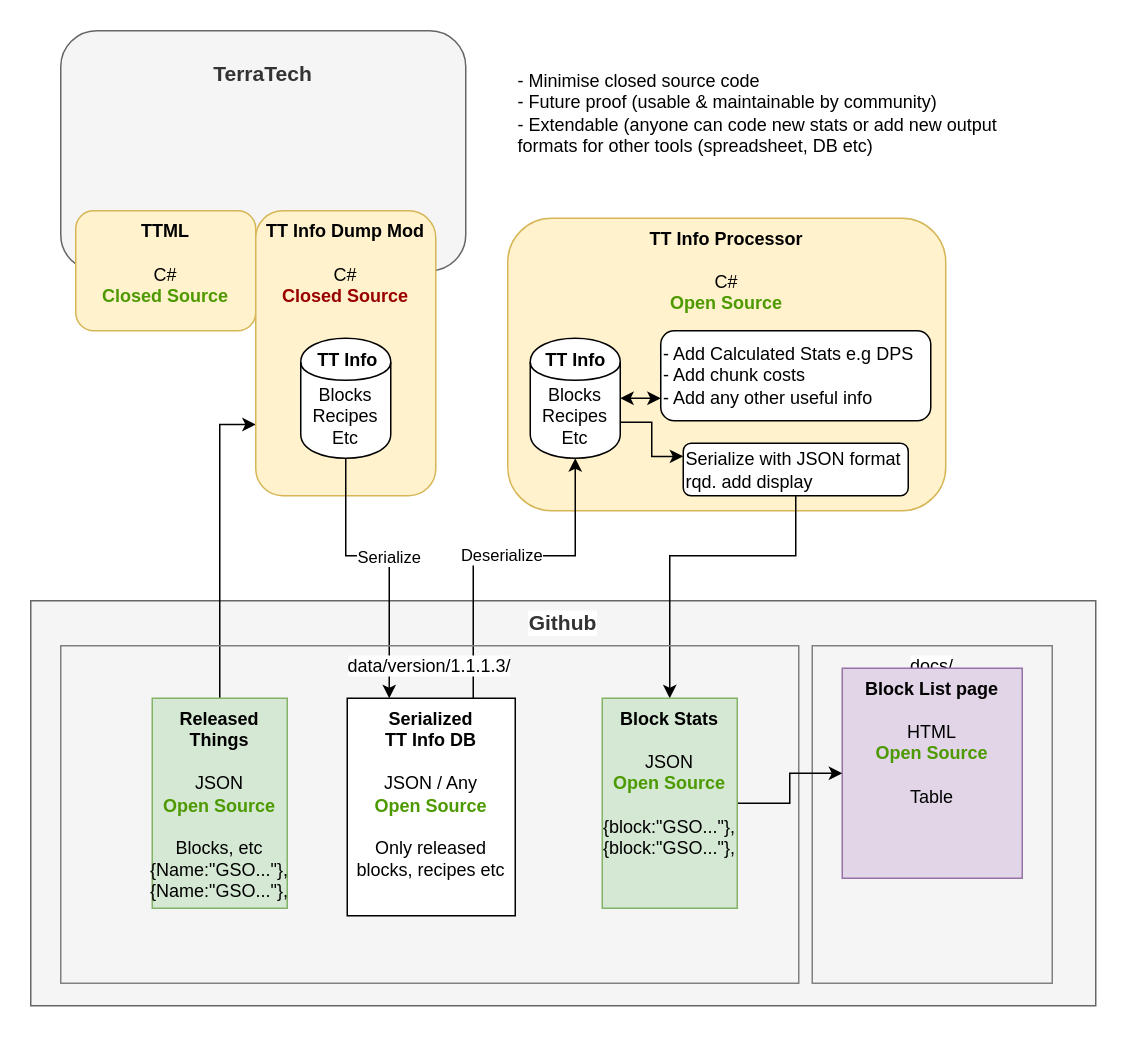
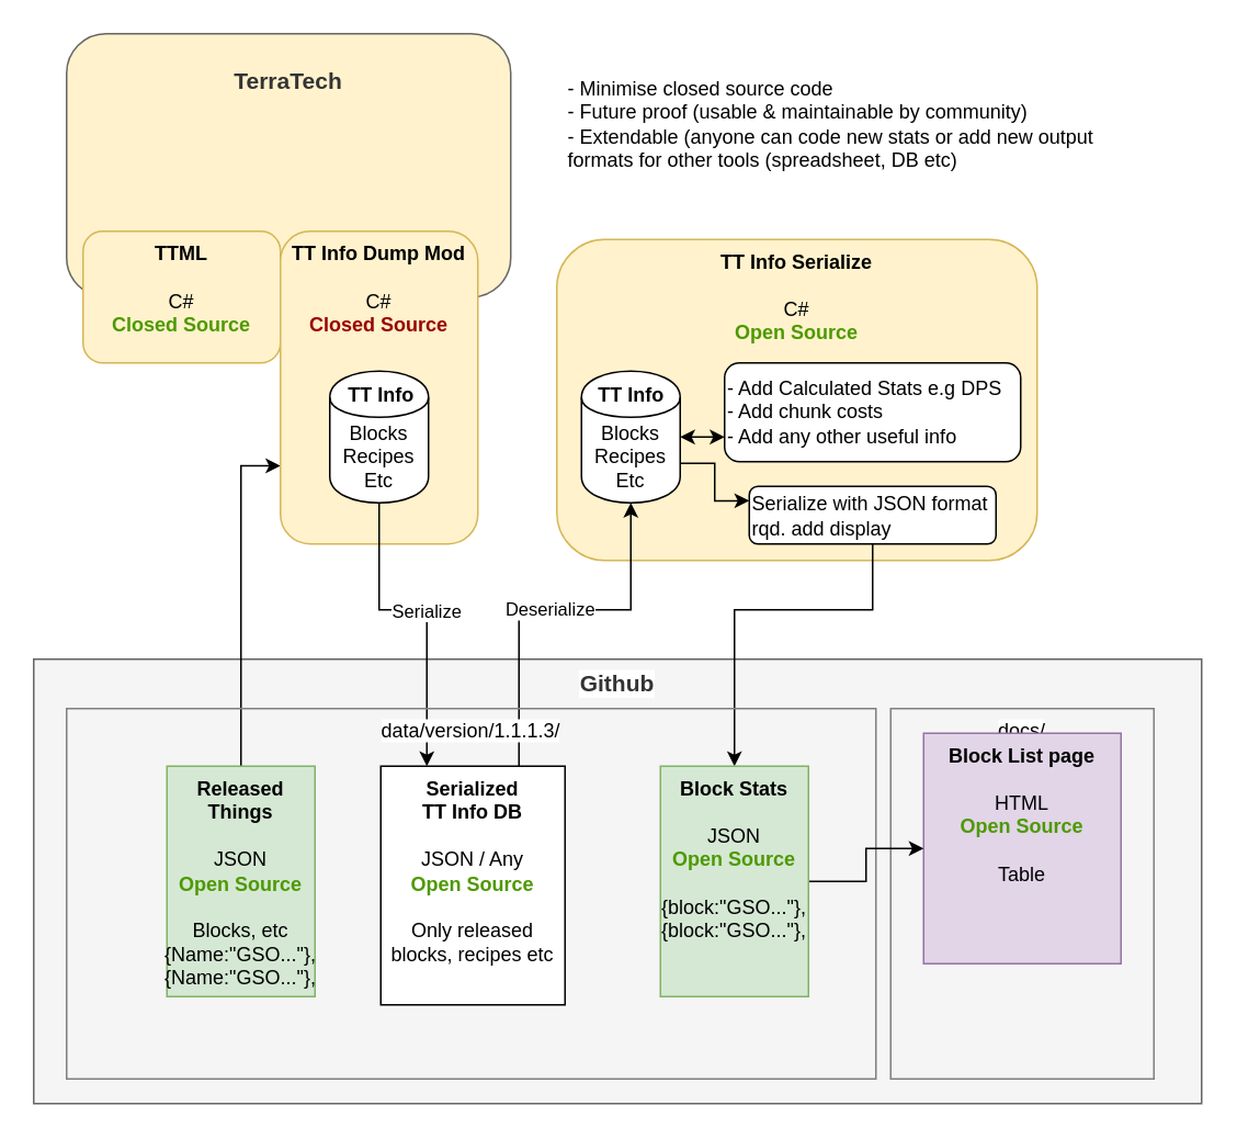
  <mxCell id="0" />
  <mxCell id="1" parent="0" />
  <mxCell id="2" value="&lt;b&gt;&lt;font style=&quot;font-size: 14px&quot;&gt;Github&lt;/font&gt;&lt;/b&gt;" style="rounded=0;whiteSpace=wrap;html=1;labelBackgroundColor=#ffffff;strokeColor=#666666;fillColor=#f5f5f5;align=center;fontColor=#333333;verticalAlign=top;" vertex="1" parent="1"><mxGeometry x="20" y="400" width="710" height="270" as="geometry" /></mxCell>
- <mxCell id="3" value="&lt;h3&gt;TerraTech&lt;/h3&gt;" style="rounded=1;whiteSpace=wrap;html=1;verticalAlign=top;fillColor=#f5f5f5;strokeColor=#666666;fontColor=#333333;" vertex="1" parent="1"><mxGeometry x="40" y="20" width="270" height="160" as="geometry" /></mxCell>
+ <mxCell id="3" value="&lt;h3&gt;TerraTech&lt;/h3&gt;" style="rounded=1;whiteSpace=wrap;html=1;verticalAlign=top;fillColor=#fff2cc;strokeColor=#666666;fontColor=#333333;" vertex="1" parent="1"><mxGeometry x="40" y="20" width="270" height="160" as="geometry" /></mxCell>
  <mxCell id="4" style="edgeStyle=orthogonalEdgeStyle;rounded=0;orthogonalLoop=1;jettySize=auto;html=1;exitX=0.5;exitY=0;exitDx=0;exitDy=0;entryX=0;entryY=0.75;entryDx=0;entryDy=0;" edge="1" parent="1" source="21" target="6"><mxGeometry relative="1" as="geometry" /></mxCell>
  <mxCell id="5" value="&lt;b style=&quot;white-space: normal&quot;&gt;TTML&lt;br&gt;&lt;/b&gt;&lt;br style=&quot;white-space: normal&quot;&gt;&lt;span style=&quot;white-space: normal&quot;&gt;C#&lt;/span&gt;&lt;br style=&quot;white-space: normal&quot;&gt;&lt;span style=&quot;white-space: normal&quot;&gt;&lt;font color=&quot;#4d9900&quot;&gt;&lt;b&gt;Closed Source&lt;/b&gt;&lt;/font&gt;&lt;/span&gt;" style="rounded=1;whiteSpace=wrap;html=1;verticalAlign=top;fillColor=#fff2cc;strokeColor=#d6b656;" vertex="1" parent="1"><mxGeometry x="50" y="140" width="120" height="80" as="geometry" /></mxCell>
  <mxCell id="6" value="&lt;b style=&quot;white-space: normal&quot;&gt;TT Info Dump Mod&lt;br&gt;&lt;/b&gt;&lt;br style=&quot;white-space: normal&quot;&gt;&lt;span style=&quot;white-space: normal&quot;&gt;C#&lt;/span&gt;&lt;br style=&quot;white-space: normal&quot;&gt;&lt;span style=&quot;white-space: normal&quot;&gt;&lt;font color=&quot;#990000&quot;&gt;&lt;b&gt;Closed Source&lt;/b&gt;&lt;/font&gt;&lt;/span&gt;" style="rounded=1;whiteSpace=wrap;html=1;fillColor=#fff2cc;strokeColor=#d6b656;verticalAlign=top;" vertex="1" parent="1"><mxGeometry x="170" y="140" width="120" height="190" as="geometry" /></mxCell>
- <mxCell id="7" value="&lt;b style=&quot;white-space: normal&quot;&gt;TT Info Processor&lt;br&gt;&lt;/b&gt;&lt;br style=&quot;white-space: normal&quot;&gt;&lt;span style=&quot;white-space: normal&quot;&gt;C#&lt;/span&gt;&lt;br style=&quot;white-space: normal&quot;&gt;&lt;span style=&quot;white-space: normal&quot;&gt;&lt;font color=&quot;#4d9900&quot;&gt;&lt;b&gt;Open Source&lt;/b&gt;&lt;/font&gt;&lt;/span&gt;" style="rounded=1;whiteSpace=wrap;html=1;fillColor=#fff2cc;strokeColor=#d6b656;verticalAlign=top;" vertex="1" parent="1"><mxGeometry x="338" y="145" width="292" height="195" as="geometry" /></mxCell>
+ <mxCell id="7" value="&lt;b style=&quot;white-space: normal&quot;&gt;TT Info Serialize&lt;br&gt;&lt;/b&gt;&lt;br style=&quot;white-space: normal&quot;&gt;&lt;span style=&quot;white-space: normal&quot;&gt;C#&lt;/span&gt;&lt;br style=&quot;white-space: normal&quot;&gt;&lt;span style=&quot;white-space: normal&quot;&gt;&lt;font color=&quot;#4d9900&quot;&gt;&lt;b&gt;Open Source&lt;/b&gt;&lt;/font&gt;&lt;/span&gt;" style="rounded=1;whiteSpace=wrap;html=1;fillColor=#fff2cc;strokeColor=#d6b656;verticalAlign=top;" vertex="1" parent="1"><mxGeometry x="338" y="145" width="292" height="195" as="geometry" /></mxCell>
  <mxCell id="8" value="Serialize" style="edgeStyle=orthogonalEdgeStyle;rounded=0;orthogonalLoop=1;jettySize=auto;html=1;exitX=0.5;exitY=1;exitDx=0;exitDy=0;entryX=0.25;entryY=0;entryDx=0;entryDy=0;" edge="1" parent="1" source="9" target="22"><mxGeometry relative="1" as="geometry"><Array as="points"><mxPoint x="230" y="370" /><mxPoint x="259" y="370" /></Array></mxGeometry></mxCell>
  <mxCell id="9" value="Blocks&lt;br&gt;Recipes&lt;br&gt;Etc" style="shape=cylinder;whiteSpace=wrap;html=1;boundedLbl=1;backgroundOutline=1;" vertex="1" parent="1"><mxGeometry x="200" y="225" width="60" height="80" as="geometry" /></mxCell>
  <mxCell id="10" style="edgeStyle=orthogonalEdgeStyle;rounded=0;orthogonalLoop=1;jettySize=auto;html=1;exitX=1;exitY=0.5;exitDx=0;exitDy=0;entryX=0;entryY=0.75;entryDx=0;entryDy=0;startArrow=classic;startFill=1;" edge="1" parent="1" source="12" target="13"><mxGeometry relative="1" as="geometry" /></mxCell>
  <mxCell id="11" style="edgeStyle=orthogonalEdgeStyle;rounded=0;orthogonalLoop=1;jettySize=auto;html=1;exitX=1;exitY=0.7;exitDx=0;exitDy=0;entryX=0;entryY=0.25;entryDx=0;entryDy=0;startArrow=none;startFill=0;" edge="1" parent="1" source="12" target="17"><mxGeometry relative="1" as="geometry" /></mxCell>
  <mxCell id="12" value="Blocks&lt;br&gt;Recipes&lt;br&gt;Etc" style="shape=cylinder;whiteSpace=wrap;html=1;boundedLbl=1;backgroundOutline=1;" vertex="1" parent="1"><mxGeometry x="353" y="225" width="60" height="80" as="geometry" /></mxCell>
  <mxCell id="13" value="- Add Calculated Stats e.g DPS&lt;br&gt;- Add chunk costs&lt;br&gt;- Add any other useful info" style="rounded=1;whiteSpace=wrap;html=1;align=left;" vertex="1" parent="1"><mxGeometry x="440" y="220" width="180" height="60" as="geometry" /></mxCell>
  <mxCell id="14" value="Deserialize" style="edgeStyle=orthogonalEdgeStyle;rounded=0;orthogonalLoop=1;jettySize=auto;html=1;exitX=0.75;exitY=0;exitDx=0;exitDy=0;entryX=0.5;entryY=1;entryDx=0;entryDy=0;" edge="1" parent="1" source="22" target="12"><mxGeometry relative="1" as="geometry"><Array as="points"><mxPoint x="315" y="370" /><mxPoint x="383" y="370" /></Array></mxGeometry></mxCell>
  <mxCell id="15" style="edgeStyle=orthogonalEdgeStyle;rounded=0;orthogonalLoop=1;jettySize=auto;html=1;exitX=0.5;exitY=1;exitDx=0;exitDy=0;" edge="1" parent="1" source="13" target="13"><mxGeometry relative="1" as="geometry" /></mxCell>
  <mxCell id="16" style="edgeStyle=orthogonalEdgeStyle;rounded=0;orthogonalLoop=1;jettySize=auto;html=1;exitX=0.5;exitY=1;exitDx=0;exitDy=0;entryX=0.5;entryY=0;entryDx=0;entryDy=0;startArrow=none;startFill=0;" edge="1" parent="1" source="17" target="24"><mxGeometry relative="1" as="geometry"><Array as="points"><mxPoint x="530" y="370" /><mxPoint x="446" y="370" /></Array></mxGeometry></mxCell>
  <mxCell id="17" value="Serialize with JSON format rqd. add display" style="rounded=1;whiteSpace=wrap;html=1;align=left;" vertex="1" parent="1"><mxGeometry x="455" y="295" width="150" height="35" as="geometry" /></mxCell>
  <mxCell id="18" value="data/version/1.1.1.3/" style="rounded=0;whiteSpace=wrap;html=1;align=center;fillColor=none;verticalAlign=top;labelBackgroundColor=#ffffff;labelBorderColor=none;strokeColor=#808080;" vertex="1" parent="1"><mxGeometry x="40" y="430" width="492" height="225" as="geometry" /></mxCell>
  <mxCell id="19" value="docs/" style="rounded=0;whiteSpace=wrap;html=1;align=center;fillColor=none;verticalAlign=top;labelBackgroundColor=#ffffff;labelBorderColor=none;strokeColor=#808080;" vertex="1" parent="1"><mxGeometry x="541" y="430" width="160" height="225" as="geometry" /></mxCell>
  <mxCell id="20" value="&lt;b&gt;Block List page&lt;br&gt;&lt;/b&gt;&lt;br&gt;HTML&lt;br&gt;&lt;font color=&quot;#4d9900&quot;&gt;&lt;b&gt;Open Source&lt;/b&gt;&lt;/font&gt;&lt;br&gt;&lt;br&gt;Table" style="rounded=0;whiteSpace=wrap;html=1;verticalAlign=top;fillColor=#e1d5e7;strokeColor=#9673a6;" vertex="1" parent="1"><mxGeometry x="561" y="445" width="120" height="140" as="geometry" /></mxCell>
  <mxCell id="21" value="&lt;b&gt;Released Things&lt;br&gt;&lt;/b&gt;&lt;br&gt;JSON&lt;br&gt;&lt;b style=&quot;color: rgb(77 , 153 , 0)&quot;&gt;Open Source&lt;/b&gt;&lt;br&gt;&lt;br&gt;Blocks, etc&lt;br&gt;{Name:&quot;GSO...&quot;},&lt;br&gt;{Name:&quot;GSO...&quot;}," style="rounded=0;whiteSpace=wrap;html=1;verticalAlign=top;fillColor=#d5e8d4;strokeColor=#82b366;" vertex="1" parent="1"><mxGeometry x="101" y="465" width="90" height="140" as="geometry" /></mxCell>
  <mxCell id="22" value="&lt;b&gt;Serialized &lt;br&gt;TT Info DB&lt;br&gt;&lt;/b&gt;&lt;br&gt;JSON / Any&lt;br&gt;&lt;font color=&quot;#4d9900&quot;&gt;&lt;b&gt;Open Source&lt;/b&gt;&lt;/font&gt;&lt;br&gt;&lt;br&gt;Only released blocks, recipes etc" style="rounded=0;whiteSpace=wrap;html=1;verticalAlign=top;" vertex="1" parent="1"><mxGeometry x="231" y="465" width="112" height="145" as="geometry" /></mxCell>
  <mxCell id="23" style="edgeStyle=orthogonalEdgeStyle;rounded=0;orthogonalLoop=1;jettySize=auto;html=1;exitX=1;exitY=0.5;exitDx=0;exitDy=0;entryX=0;entryY=0.5;entryDx=0;entryDy=0;startArrow=none;startFill=0;" edge="1" parent="1" source="24" target="20"><mxGeometry relative="1" as="geometry" /></mxCell>
  <mxCell id="24" value="&lt;b&gt;Block Stats&lt;br&gt;&lt;/b&gt;&lt;br&gt;JSON&lt;br&gt;&lt;b style=&quot;color: rgb(77 , 153 , 0)&quot;&gt;Open Source&lt;/b&gt;&lt;br&gt;&lt;br&gt;{block:&quot;GSO...&quot;},&lt;br&gt;{block:&quot;GSO...&quot;}," style="rounded=0;whiteSpace=wrap;html=1;verticalAlign=top;fillColor=#d5e8d4;strokeColor=#82b366;" vertex="1" parent="1"><mxGeometry x="401" y="465" width="90" height="140" as="geometry" /></mxCell>
  <mxCell id="25" value="- Minimise closed source code&lt;br&gt;- Future proof (usable &amp;amp; maintainable by community)&lt;br&gt;- Extendable (anyone can code new stats or add new output formats for other tools (spreadsheet, DB etc)" style="text;html=1;strokeColor=none;fillColor=none;align=left;verticalAlign=top;whiteSpace=wrap;rounded=0;labelBackgroundColor=#ffffff;" vertex="1" parent="1"><mxGeometry x="343" y="40" width="347" height="100" as="geometry" /></mxCell>
  <mxCell id="26" value="TT Info" style="text;html=1;strokeColor=none;fillColor=none;align=center;verticalAlign=middle;whiteSpace=wrap;rounded=0;labelBackgroundColor=#ffffff;fontStyle=1" vertex="1" parent="1"><mxGeometry x="206.5" y="230" width="49" height="20" as="geometry" /></mxCell>
  <mxCell id="27" value="TT Info" style="text;html=1;strokeColor=none;fillColor=none;align=center;verticalAlign=middle;whiteSpace=wrap;rounded=0;labelBackgroundColor=#ffffff;fontStyle=1" vertex="1" parent="1"><mxGeometry x="358.5" y="230" width="49" height="20" as="geometry" /></mxCell>
